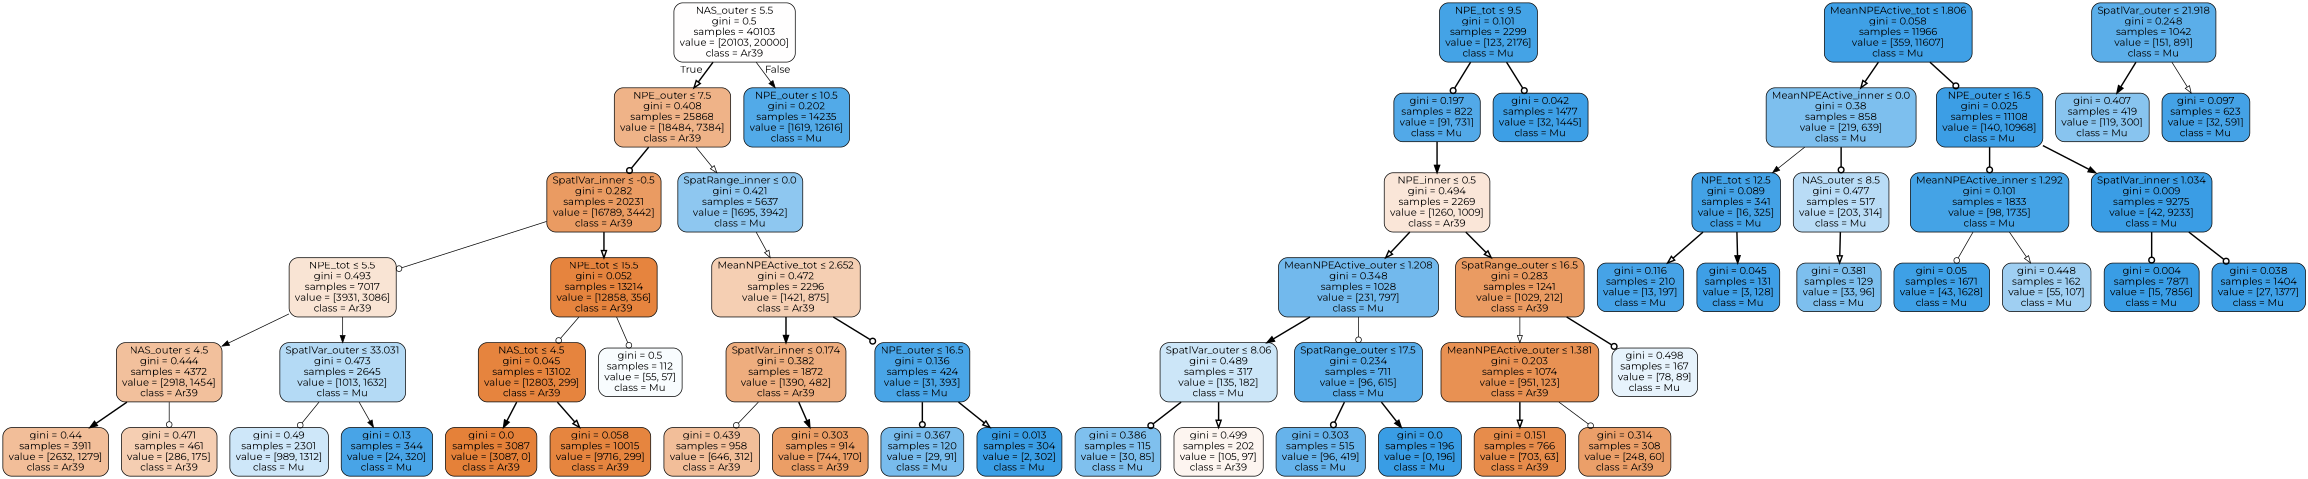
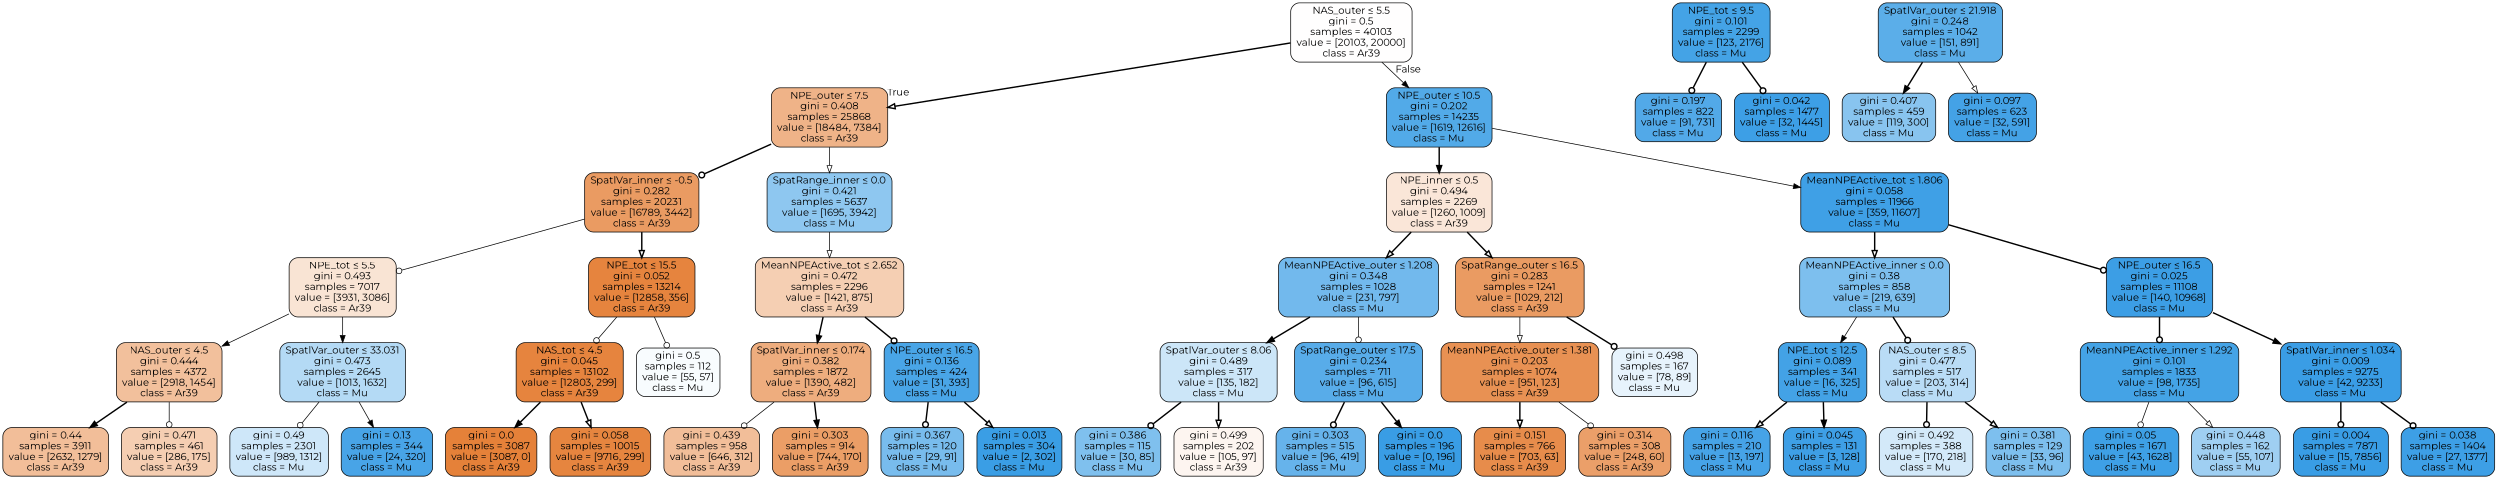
  digraph {
    fontname=Montserrat
    node [color=black fillcolor="#ea9b62" fontname=Montserrat shape=box style="filled, rounded"]
    edge [arrowhead=odot fontname=Montserrat style=bold]
    n1 [fillcolor="#fffefe" label=<NAS_outer &le; 5.5<br/>gini = 0.5<br/>samples = 40103<br/>value = [20103, 20000]<br/>class = Ar39>]
    n2 [fillcolor="#efb388" label=<NPE_outer &le; 7.5<br/>gini = 0.408<br/>samples = 25868<br/>value = [18484, 7384]<br/>class = Ar39>]
    n3 [fillcolor="#52aae8" label=<NPE_outer &le; 10.5<br/>gini = 0.202<br/>samples = 14235<br/>value = [1619, 12616]<br/>class = Mu>]
    n4 [label=<SpatlVar_inner &le; -0.5<br/>gini = 0.282<br/>samples = 20231<br/>value = [16789, 3442]<br/>class = Ar39>]
    n5 [fillcolor="#8ec7f0" label=<SpatRange_inner &le; 0.0<br/>gini = 0.421<br/>samples = 5637<br/>value = [1695, 3942]<br/>class = Mu>]
    n6 [fillcolor="#fae6d8" label=<NPE_inner &le; 0.5<br/>gini = 0.494<br/>samples = 2269<br/>value = [1260, 1009]<br/>class = Ar39>]
    n7 [fillcolor="#3fa0e6" label=<MeanNPEActive_tot &le; 1.806<br/>gini = 0.058<br/>samples = 11966<br/>value = [359, 11607]<br/>class = Mu>]
    n8 [fillcolor="#f9e4d4" label=<NPE_tot &le; 5.5<br/>gini = 0.493<br/>samples = 7017<br/>value = [3931, 3086]<br/>class = Ar39>]
    n9 [fillcolor="#e6843e" label=<NPE_tot &le; 15.5<br/>gini = 0.052<br/>samples = 13214<br/>value = [12858, 356]<br/>class = Ar39>]
    n10 [fillcolor="#f5cfb3" label=<MeanNPEActive_tot &le; 2.652<br/>gini = 0.472<br/>samples = 2296<br/>value = [1421, 875]<br/>class = Ar39>]
    n11 [fillcolor="#f2c09c" label=<NAS_outer &le; 4.5<br/>gini = 0.444<br/>samples = 4372<br/>value = [2918, 1454]<br/>class = Ar39>]
    n12 [fillcolor="#b4daf5" label=<SpatlVar_outer &le; 33.031<br/>gini = 0.473<br/>samples = 2645<br/>value = [1013, 1632]<br/>class = Mu>]
    n13 [fillcolor="#e6843e" label=<NAS_tot &le; 4.5<br/>gini = 0.045<br/>samples = 13102<br/>value = [12803, 299]<br/>class = Ar39>]
    n14 [fillcolor="#f8fcfe" label=<gini = 0.5<br/>samples = 112<br/>value = [55, 57]<br/>class = Mu>]
    n15 [fillcolor="#f2be99" label=<gini = 0.44<br/>samples = 3911<br/>value = [2632, 1279]<br/>class = Ar39>]
    n16 [fillcolor="#f5ceb2" label=<gini = 0.471<br/>samples = 461<br/>value = [286, 175]<br/>class = Ar39>]
    n17 [fillcolor="#cee7f9" label=<gini = 0.49<br/>samples = 2301<br/>value = [989, 1312]<br/>class = Mu>]
    n18 [fillcolor="#48a4e7" label=<gini = 0.13<br/>samples = 344<br/>value = [24, 320]<br/>class = Mu>]
    n19 [fillcolor="#e58139" label=<gini = 0.0<br/>samples = 3087<br/>value = [3087, 0]<br/>class = Ar39>]
    n20 [fillcolor="#e6853f" label=<gini = 0.058<br/>samples = 10015<br/>value = [9716, 299]<br/>class = Ar39>]
    n21 [fillcolor="#eead7e" label=<SpatlVar_inner &le; 0.174<br/>gini = 0.382<br/>samples = 1872<br/>value = [1390, 482]<br/>class = Ar39>]
    n22 [fillcolor="#49a5e7" label=<NPE_outer &le; 16.5<br/>gini = 0.136<br/>samples = 424<br/>value = [31, 393]<br/>class = Mu>]
    n23 [fillcolor="#44a3e6" label=<NPE_tot &le; 9.5<br/>gini = 0.101<br/>samples = 2299<br/>value = [123, 2176]<br/>class = Mu>]
    n24 [fillcolor="#52a9e8" label=<gini = 0.197<br/>samples = 822<br/>value = [91, 731]<br/>class = Mu>]
    n25 [fillcolor="#3d9fe6" label=<gini = 0.042<br/>samples = 1477<br/>value = [32, 1445]<br/>class = Mu>]
    n26 [fillcolor="#5baee9" label=<SpatlVar_outer &le; 21.918<br/>gini = 0.248<br/>samples = 1042<br/>value = [151, 891]<br/>class = Mu>]
-   n27 [fillcolor="#88c4ef" label=<gini = 0.407<br/>samples = 419<br/>value = [119, 300]<br/>class = Mu>]
+   n27 [fillcolor="#88c4ef" label=<gini = 0.407<br/>samples = 459<br/>value = [119, 300]<br/>class = Mu>]
    n28 [fillcolor="#44a2e6" label=<gini = 0.097<br/>samples = 623<br/>value = [32, 591]<br/>class = Mu>]
    n29 [fillcolor="#f2be99" label=<gini = 0.439<br/>samples = 958<br/>value = [646, 312]<br/>class = Ar39>]
    n30 [fillcolor="#eb9e66" label=<gini = 0.303<br/>samples = 914<br/>value = [744, 170]<br/>class = Ar39>]
    n31 [fillcolor="#78bced" label=<gini = 0.367<br/>samples = 120<br/>value = [29, 91]<br/>class = Mu>]
    n32 [fillcolor="#3a9ee5" label=<gini = 0.013<br/>samples = 304<br/>value = [2, 302]<br/>class = Mu>]
    n33 [fillcolor="#72b9ed" label=<MeanNPEActive_outer &le; 1.208<br/>gini = 0.348<br/>samples = 1028<br/>value = [231, 797]<br/>class = Mu>]
    n34 [label=<SpatRange_outer &le; 16.5<br/>gini = 0.283<br/>samples = 1241<br/>value = [1029, 212]<br/>class = Ar39>]
    n35 [fillcolor="#7dbfee" label=<MeanNPEActive_inner &le; 0.0<br/>gini = 0.38<br/>samples = 858<br/>value = [219, 639]<br/>class = Mu>]
    n36 [fillcolor="#3c9ee5" label=<NPE_outer &le; 16.5<br/>gini = 0.025<br/>samples = 11108<br/>value = [140, 10968]<br/>class = Mu>]
    n37 [fillcolor="#cce6f8" label=<SpatlVar_outer &le; 8.06<br/>gini = 0.489<br/>samples = 317<br/>value = [135, 182]<br/>class = Mu>]
    n38 [fillcolor="#58ace9" label=<SpatRange_outer &le; 17.5<br/>gini = 0.234<br/>samples = 711<br/>value = [96, 615]<br/>class = Mu>]
    n39 [fillcolor="#e89153" label=<MeanNPEActive_outer &le; 1.381<br/>gini = 0.203<br/>samples = 1074<br/>value = [951, 123]<br/>class = Ar39>]
    n40 [fillcolor="#e7f3fc" label=<gini = 0.498<br/>samples = 167<br/>value = [78, 89]<br/>class = Mu>]
    n41 [fillcolor="#7fc0ee" label=<gini = 0.386<br/>samples = 115<br/>value = [30, 85]<br/>class = Mu>]
    n42 [fillcolor="#fdf5f0" label=<gini = 0.499<br/>samples = 202<br/>value = [105, 97]<br/>class = Ar39>]
    n43 [fillcolor="#66b3eb" label=<gini = 0.303<br/>samples = 515<br/>value = [96, 419]<br/>class = Mu>]
    n44 [fillcolor="#399de5" label=<gini = 0.0<br/>samples = 196<br/>value = [0, 196]<br/>class = Mu>]
    n45 [fillcolor="#e78c4b" label=<gini = 0.151<br/>samples = 766<br/>value = [703, 63]<br/>class = Ar39>]
    n46 [fillcolor="#eb9f69" label=<gini = 0.314<br/>samples = 308<br/>value = [248, 60]<br/>class = Ar39>]
    n47 [fillcolor="#43a2e6" label=<NPE_tot &le; 12.5<br/>gini = 0.089<br/>samples = 341<br/>value = [16, 325]<br/>class = Mu>]
    n48 [fillcolor="#b9dcf6" label=<NAS_outer &le; 8.5<br/>gini = 0.477<br/>samples = 517<br/>value = [203, 314]<br/>class = Mu>]
    n49 [fillcolor="#44a3e6" label=<MeanNPEActive_inner &le; 1.292<br/>gini = 0.101<br/>samples = 1833<br/>value = [98, 1735]<br/>class = Mu>]
    n50 [fillcolor="#3a9de5" label=<SpatlVar_inner &le; 1.034<br/>gini = 0.009<br/>samples = 9275<br/>value = [42, 9233]<br/>class = Mu>]
    n51 [fillcolor="#46a3e7" label=<gini = 0.116<br/>samples = 210<br/>value = [13, 197]<br/>class = Mu>]
    n52 [fillcolor="#3e9fe6" label=<gini = 0.045<br/>samples = 131<br/>value = [3, 128]<br/>class = Mu>]
+   n53 [fillcolor="#d3e9f9" label=<gini = 0.492<br/>samples = 388<br/>value = [170, 218]<br/>class = Mu>]
    n54 [fillcolor="#7dbfee" label=<gini = 0.381<br/>samples = 129<br/>value = [33, 96]<br/>class = Mu>]
    n55 [fillcolor="#3ea0e6" label=<gini = 0.05<br/>samples = 1671<br/>value = [43, 1628]<br/>class = Mu>]
    n56 [fillcolor="#9fcff2" label=<gini = 0.448<br/>samples = 162<br/>value = [55, 107]<br/>class = Mu>]
    n57 [fillcolor="#399de5" label=<gini = 0.004<br/>samples = 7871<br/>value = [15, 7856]<br/>class = Mu>]
    n58 [fillcolor="#3d9fe6" label=<gini = 0.038<br/>samples = 1404<br/>value = [27, 1377]<br/>class = Mu>]
    n1 -> n2 [arrowhead=onormal headlabel=True labelangle=45 labeldistance=2.5]
    n1 -> n3 [arrowhead=normal headlabel=False labelangle=-45 labeldistance=2.5 style=solid]
    n2 -> n4
    n2 -> n5 [arrowhead=onormal style=solid]
-   n24 -> n6 [arrowhead=normal]
+   n3 -> n6 [arrowhead=normal]
+   n3 -> n7 [arrowhead=normal style=solid]
    n4 -> n8 [style=solid]
    n4 -> n9 [arrowhead=onormal]
    n5 -> n10 [arrowhead=onormal style=solid]
    n6 -> n33 [arrowhead=onormal]
    n6 -> n34 [arrowhead=onormal]
    n7 -> n35 [arrowhead=onormal]
    n7 -> n36
    n8 -> n11 [arrowhead=normal style=solid]
    n8 -> n12 [arrowhead=normal style=solid]
    n9 -> n13 [style=solid]
    n9 -> n14 [style=solid]
    n10 -> n21 [arrowhead=normal]
    n10 -> n22
    n11 -> n15 [arrowhead=normal]
    n11 -> n16 [style=solid]
    n12 -> n17 [style=solid]
    n12 -> n18 [arrowhead=normal style=solid]
    n13 -> n19 [arrowhead=normal]
    n13 -> n20 [arrowhead=onormal]
    n21 -> n29 [style=solid]
    n21 -> n30 [arrowhead=normal]
    n22 -> n31
    n22 -> n32 [arrowhead=onormal]
    n23 -> n24
    n23 -> n25
    n26 -> n27 [arrowhead=normal]
    n26 -> n28 [arrowhead=onormal style=solid]
    n33 -> n37 [arrowhead=normal]
    n33 -> n38 [style=solid]
    n34 -> n39 [arrowhead=onormal style=solid]
    n34 -> n40
    n35 -> n47 [arrowhead=normal style=solid]
    n35 -> n48
    n36 -> n49
    n36 -> n50 [arrowhead=normal]
    n37 -> n41
    n37 -> n42 [arrowhead=onormal]
    n38 -> n43
    n38 -> n44 [arrowhead=normal]
    n39 -> n45 [arrowhead=onormal]
    n39 -> n46 [style=solid]
    n47 -> n51 [arrowhead=onormal]
    n47 -> n52 [arrowhead=normal]
+   n48 -> n53
    n48 -> n54 [arrowhead=onormal]
    n49 -> n55 [style=solid]
    n49 -> n56 [arrowhead=onormal style=solid]
    n50 -> n57
    n50 -> n58
  }
